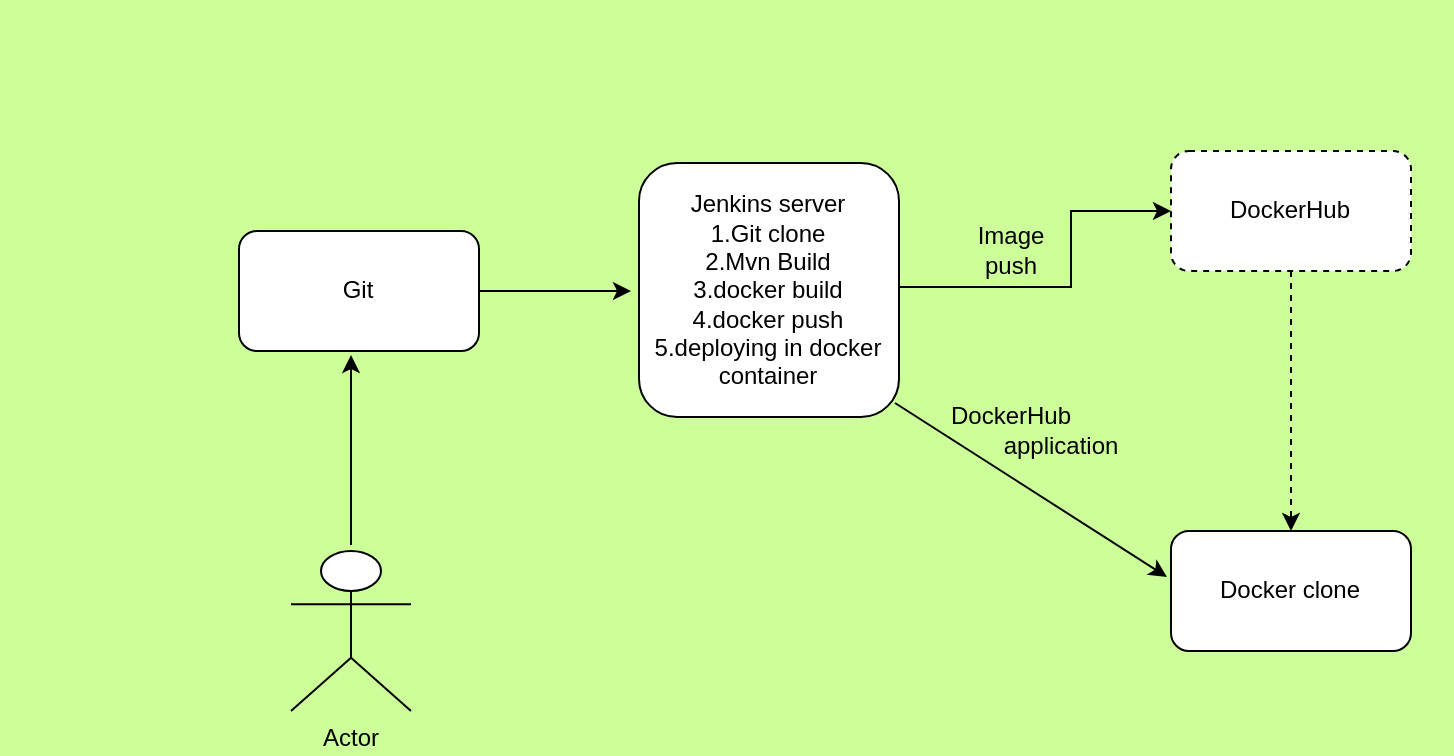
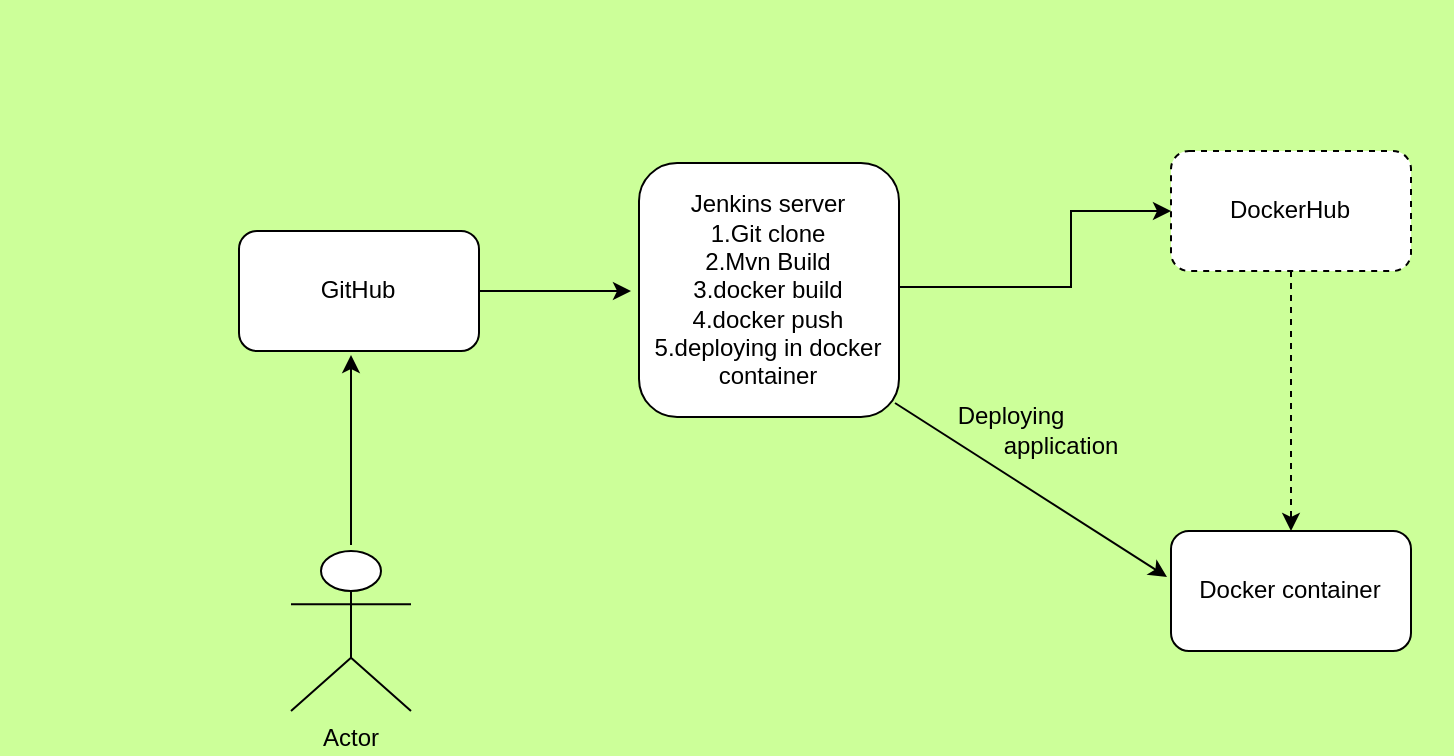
  <mxCell id="0" />
  <mxCell id="1" parent="0" />
  <mxCell id="2" value="Actor" style="shape=umlActor;verticalLabelPosition=bottom;verticalAlign=top;html=1;outlineConnect=0;" parent="1" vertex="1"><mxGeometry x="145" y="275" width="60" height="80" as="geometry" /></mxCell>
  <mxCell id="3" style="edgeStyle=orthogonalEdgeStyle;rounded=0;orthogonalLoop=1;jettySize=auto;html=1;exitX=1;exitY=0.5;exitDx=0;exitDy=0;" parent="1" source="4" edge="1"><mxGeometry relative="1" as="geometry"><mxPoint x="315" y="145" as="targetPoint" /></mxGeometry></mxCell>
- <mxCell id="4" value="Git" style="rounded=1;whiteSpace=wrap;html=1;" parent="1" vertex="1"><mxGeometry x="119" y="115" width="120" height="60" as="geometry" /></mxCell>
+ <mxCell id="4" value="GitHub" style="rounded=1;whiteSpace=wrap;html=1;" parent="1" vertex="1"><mxGeometry x="119" y="115" width="120" height="60" as="geometry" /></mxCell>
  <mxCell id="5" style="edgeStyle=orthogonalEdgeStyle;rounded=0;orthogonalLoop=1;jettySize=auto;html=1;entryX=0;entryY=0.5;entryDx=0;entryDy=0;" parent="1" source="6" edge="1" target="8"><mxGeometry relative="1" as="geometry"><mxPoint x="575" y="105" as="targetPoint" /><Array as="points"><mxPoint x="535" y="143" /><mxPoint x="535" y="105" /></Array></mxGeometry></mxCell>
  <mxCell id="6" value="Jenkins server&lt;br&gt;1.Git clone&lt;br&gt;2.Mvn Build&lt;br&gt;3.docker build&lt;br&gt;4.docker push&lt;br&gt;5.deploying in docker container" style="rounded=1;whiteSpace=wrap;html=1;" parent="1" vertex="1"><mxGeometry x="319" y="81" width="130" height="127" as="geometry" /></mxCell>
  <mxCell id="7" style="edgeStyle=orthogonalEdgeStyle;rounded=0;orthogonalLoop=1;jettySize=auto;html=1;dashed=1;" edge="1" parent="1" source="8" target="10"><mxGeometry relative="1" as="geometry"><mxPoint x="645" y="295" as="targetPoint" /></mxGeometry></mxCell>
  <mxCell id="8" value="DockerHub" style="rounded=1;whiteSpace=wrap;html=1;dashed=1;" parent="1" vertex="1"><mxGeometry x="585" y="75" width="120" height="60" as="geometry" /></mxCell>
- <mxCell id="9" value="Image&lt;br&gt;push" style="text;html=1;align=center;verticalAlign=middle;resizable=0;points=[];autosize=1;strokeColor=none;fillColor=none;" vertex="1" parent="1"><mxGeometry x="475" y="105" width="60" height="40" as="geometry" /></mxCell>
- <mxCell id="10" value="Docker clone" style="rounded=1;whiteSpace=wrap;html=1;" vertex="1" parent="1"><mxGeometry x="585" y="265" width="120" height="60" as="geometry" /></mxCell>
+ <mxCell id="10" value="Docker container" style="rounded=1;whiteSpace=wrap;html=1;" vertex="1" parent="1"><mxGeometry x="585" y="265" width="120" height="60" as="geometry" /></mxCell>
  <mxCell id="11" value="" style="endArrow=classic;html=1;rounded=0;entryX=0;entryY=0.5;entryDx=0;entryDy=0;exitX=1;exitY=1;exitDx=0;exitDy=0;" edge="1" parent="1"><mxGeometry width="50" height="50" relative="1" as="geometry"><mxPoint x="447" y="201" as="sourcePoint" /><mxPoint x="583" y="288" as="targetPoint" /></mxGeometry></mxCell>
- <mxCell id="12" value="DockerHub&lt;br&gt;&amp;nbsp; &amp;nbsp; &amp;nbsp; &amp;nbsp; &amp;nbsp; &amp;nbsp; &amp;nbsp; &amp;nbsp;application" style="text;html=1;align=center;verticalAlign=middle;resizable=0;points=[];autosize=1;strokeColor=none;fillColor=none;" vertex="1" parent="1"><mxGeometry x="440" y="195" width="130" height="40" as="geometry" /></mxCell>
+ <mxCell id="12" value="Deploying&lt;br&gt;&amp;nbsp; &amp;nbsp; &amp;nbsp; &amp;nbsp; &amp;nbsp; &amp;nbsp; &amp;nbsp; &amp;nbsp;application" style="text;html=1;align=center;verticalAlign=middle;resizable=0;points=[];autosize=1;strokeColor=none;fillColor=none;" vertex="1" parent="1"><mxGeometry x="440" y="195" width="130" height="40" as="geometry" /></mxCell>
  <mxCell id="13" value="" style="endArrow=classic;html=1;rounded=0;" edge="1" parent="1"><mxGeometry width="50" height="50" relative="1" as="geometry"><mxPoint x="175" y="272" as="sourcePoint" /><mxPoint x="175" y="177" as="targetPoint" /></mxGeometry></mxCell>
  <mxCell id="14" value="&amp;nbsp;" style="text;html=1;align=center;verticalAlign=middle;resizable=0;points=[];autosize=1;strokeColor=none;fillColor=none;" vertex="1" parent="1"><mxGeometry x="70" y="20" width="30" height="30" as="geometry" /></mxCell>
  <mxCell id="15" value="&amp;nbsp;" style="text;html=1;align=center;verticalAlign=middle;resizable=0;points=[];autosize=1;strokeColor=none;fillColor=none;" vertex="1" parent="1"><mxGeometry x="20" y="140" width="30" height="30" as="geometry" /></mxCell>
